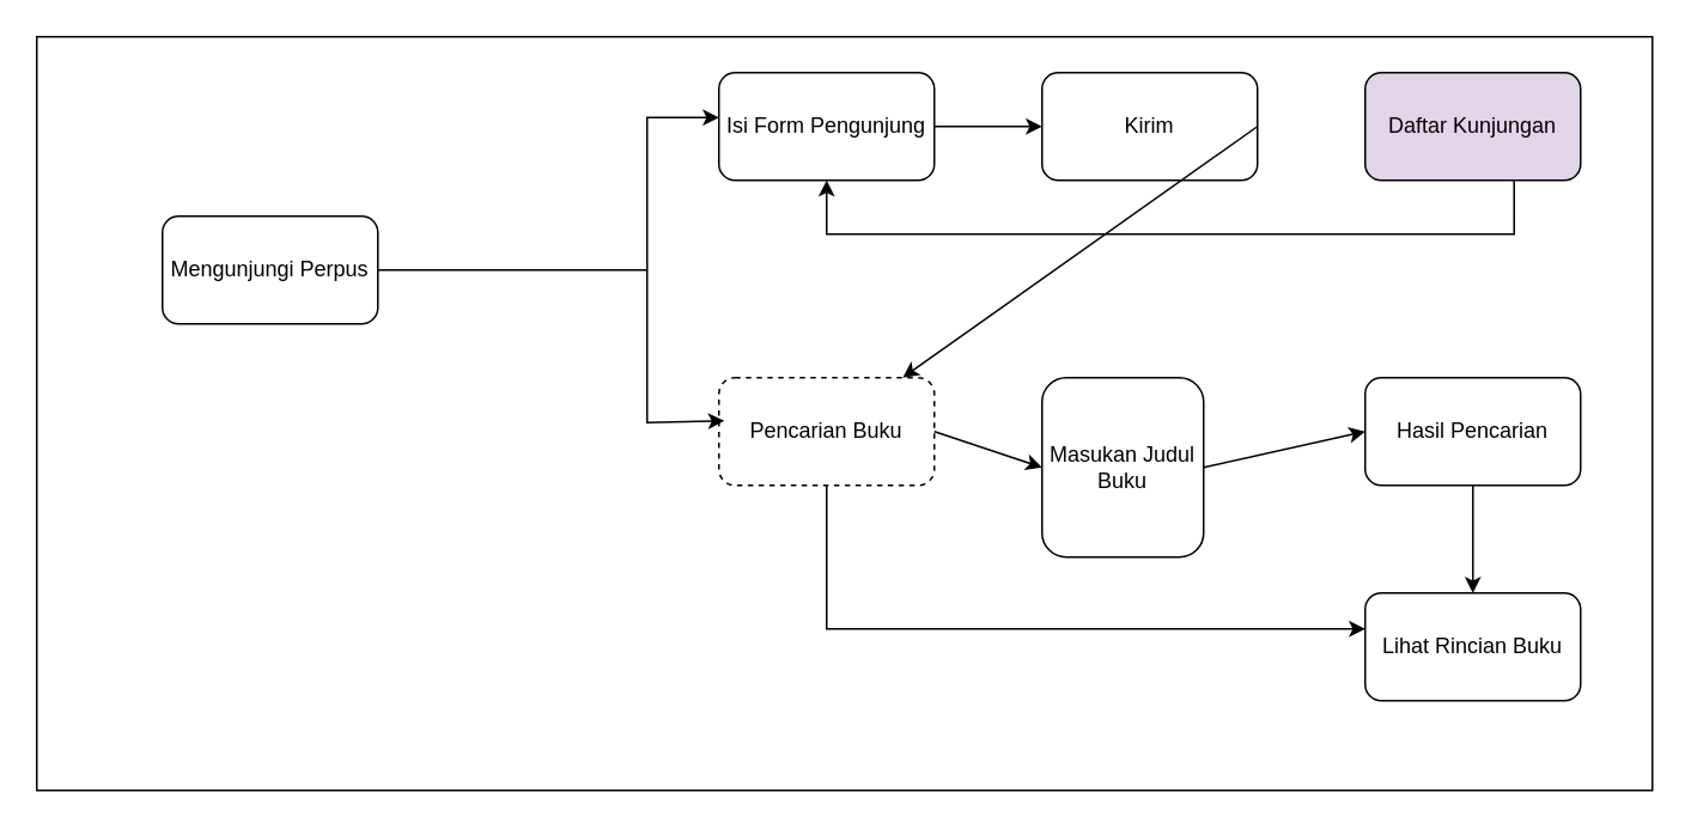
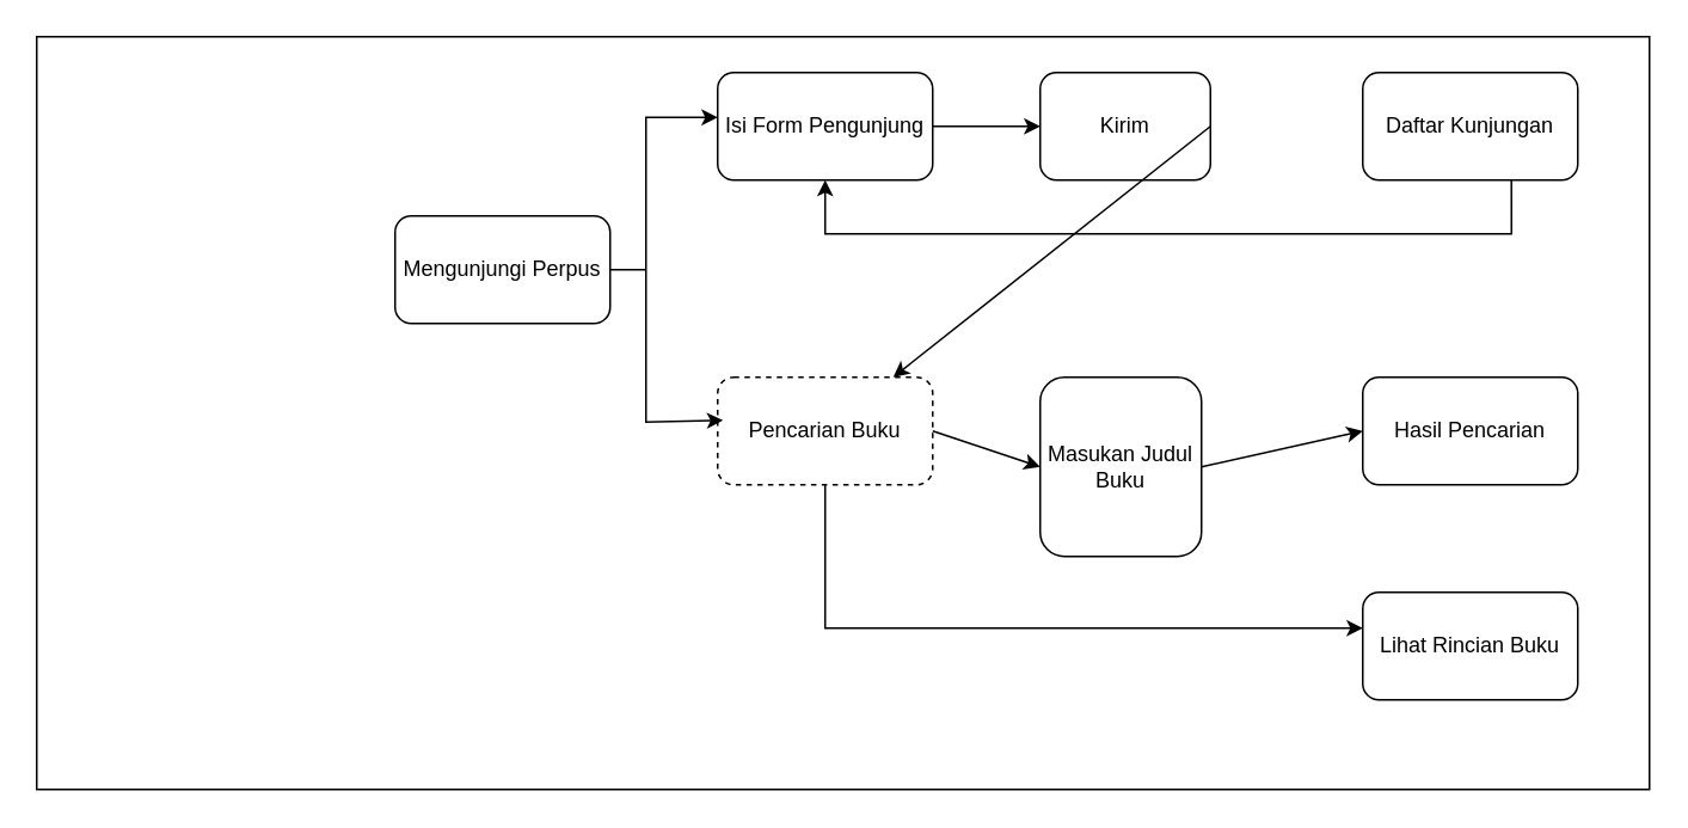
  <mxCell id="0" />
  <mxCell id="1" parent="0" />
  <mxCell id="2" value="" style="rounded=0;whiteSpace=wrap;html=1;direction=west;" vertex="1" parent="1"><mxGeometry x="20" y="20" width="900" height="420" as="geometry" /></mxCell>
- <mxCell id="3" value="Mengunjungi Perpus" style="rounded=1;whiteSpace=wrap;html=1;" vertex="1" parent="1"><mxGeometry x="90" y="120" width="120" height="60" as="geometry" /></mxCell>
+ <mxCell id="3" value="Mengunjungi Perpus" style="rounded=1;whiteSpace=wrap;html=1;" vertex="1" parent="1"><mxGeometry x="220" y="120" width="120" height="60" as="geometry" /></mxCell>
  <mxCell id="4" value="Isi Form Pengunjung" style="rounded=1;whiteSpace=wrap;html=1;" vertex="1" parent="1"><mxGeometry x="400" y="40" width="120" height="60" as="geometry" /></mxCell>
  <mxCell id="5" value="Pencarian Buku" style="rounded=1;whiteSpace=wrap;html=1;dashed=1;" vertex="1" parent="1"><mxGeometry x="400" y="210" width="120" height="60" as="geometry" /></mxCell>
- <mxCell id="6" value="Kirim" style="rounded=1;whiteSpace=wrap;html=1;" vertex="1" parent="1"><mxGeometry x="580" y="40" width="120" height="60" as="geometry" /></mxCell>
- <mxCell id="7" value="Daftar Kunjungan" style="rounded=1;whiteSpace=wrap;html=1;fillColor=#e1d5e7;" vertex="1" parent="1"><mxGeometry x="760" y="40" width="120" height="60" as="geometry" /></mxCell>
+ <mxCell id="6" value="Kirim" style="rounded=1;whiteSpace=wrap;html=1;" vertex="1" parent="1"><mxGeometry x="580" y="40" width="95" height="60" as="geometry" /></mxCell>
+ <mxCell id="7" value="Daftar Kunjungan" style="rounded=1;whiteSpace=wrap;html=1;" vertex="1" parent="1"><mxGeometry x="760" y="40" width="120" height="60" as="geometry" /></mxCell>
  <mxCell id="8" value="Hasil Pencarian" style="rounded=1;whiteSpace=wrap;html=1;" vertex="1" parent="1"><mxGeometry x="760" y="210" width="120" height="60" as="geometry" /></mxCell>
  <mxCell id="9" value="Masukan Judul Buku" style="rounded=1;whiteSpace=wrap;html=1;" vertex="1" parent="1"><mxGeometry x="580" y="210" width="90" height="100" as="geometry" /></mxCell>
  <mxCell id="10" value="Lihat Rincian Buku" style="rounded=1;whiteSpace=wrap;html=1;" vertex="1" parent="1"><mxGeometry x="760" y="330" width="120" height="60" as="geometry" /></mxCell>
  <mxCell id="11" value="" style="endArrow=none;html=1;rounded=0;exitX=1;exitY=0.5;exitDx=0;exitDy=0;" edge="1" parent="1" source="3"><mxGeometry width="50" height="50" relative="1" as="geometry"><mxPoint x="470" y="330" as="sourcePoint" /><mxPoint x="360" y="150" as="targetPoint" /></mxGeometry></mxCell>
  <mxCell id="12" value="" style="endArrow=classic;startArrow=classic;html=1;rounded=0;entryX=0;entryY=0.5;entryDx=0;entryDy=0;exitX=0.025;exitY=0.4;exitDx=0;exitDy=0;exitPerimeter=0;" edge="1" parent="1" source="5"><mxGeometry width="50" height="50" relative="1" as="geometry"><mxPoint x="70" y="222.67" as="sourcePoint" /><mxPoint x="400" y="65" as="targetPoint" /><Array as="points"><mxPoint x="360" y="235" /><mxPoint x="360" y="145" /><mxPoint x="360" y="65" /></Array></mxGeometry></mxCell>
  <mxCell id="13" value="" style="endArrow=classic;html=1;rounded=0;exitX=1;exitY=0.5;exitDx=0;exitDy=0;entryX=0;entryY=0.5;entryDx=0;entryDy=0;" edge="1" parent="1" source="4" target="6"><mxGeometry width="50" height="50" relative="1" as="geometry"><mxPoint x="460" y="330" as="sourcePoint" /><mxPoint x="510" y="280" as="targetPoint" /></mxGeometry></mxCell>
  <mxCell id="14" value="" style="endArrow=classic;html=1;rounded=0;exitX=1;exitY=0.5;exitDx=0;exitDy=0;" edge="1" parent="1" source="6" target="5"><mxGeometry width="50" height="50" relative="1" as="geometry"><mxPoint x="460" y="200" as="sourcePoint" /><mxPoint x="510" y="150" as="targetPoint" /></mxGeometry></mxCell>
  <mxCell id="15" value="" style="endArrow=classic;html=1;rounded=0;exitX=0.5;exitY=1;exitDx=0;exitDy=0;entryX=0.392;entryY=1;entryDx=0;entryDy=0;entryPerimeter=0;" edge="1" parent="1"><mxGeometry width="50" height="50" relative="1" as="geometry"><mxPoint x="842.96" y="100" as="sourcePoint" /><mxPoint x="460" y="100" as="targetPoint" /><Array as="points"><mxPoint x="843" y="130" /><mxPoint x="650" y="130" /><mxPoint x="460" y="130" /></Array></mxGeometry></mxCell>
  <mxCell id="16" value="" style="endArrow=classic;html=1;rounded=0;exitX=1;exitY=0.5;exitDx=0;exitDy=0;entryX=0;entryY=0.5;entryDx=0;entryDy=0;" edge="1" parent="1" source="5" target="9"><mxGeometry width="50" height="50" relative="1" as="geometry"><mxPoint x="460" y="200" as="sourcePoint" /><mxPoint x="510" y="150" as="targetPoint" /></mxGeometry></mxCell>
  <mxCell id="17" value="" style="endArrow=classic;html=1;rounded=0;exitX=1;exitY=0.5;exitDx=0;exitDy=0;entryX=0;entryY=0.5;entryDx=0;entryDy=0;" edge="1" parent="1" source="9" target="8"><mxGeometry width="50" height="50" relative="1" as="geometry"><mxPoint x="460" y="200" as="sourcePoint" /><mxPoint x="510" y="150" as="targetPoint" /></mxGeometry></mxCell>
- <mxCell id="18" value="" style="endArrow=classic;html=1;rounded=0;exitX=0.5;exitY=1;exitDx=0;exitDy=0;" edge="1" parent="1" source="8" target="10"><mxGeometry width="50" height="50" relative="1" as="geometry"><mxPoint x="460" y="200" as="sourcePoint" /><mxPoint x="510" y="150" as="targetPoint" /></mxGeometry></mxCell>
  <mxCell id="19" value="" style="endArrow=classic;html=1;rounded=0;exitX=0.5;exitY=1;exitDx=0;exitDy=0;" edge="1" parent="1" source="5"><mxGeometry width="50" height="50" relative="1" as="geometry"><mxPoint x="460" y="200" as="sourcePoint" /><mxPoint x="760" y="350" as="targetPoint" /><Array as="points"><mxPoint x="460" y="350" /></Array></mxGeometry></mxCell>
